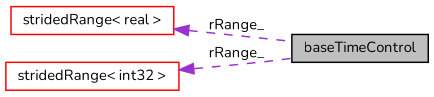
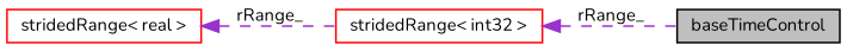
  digraph {
    fontname=Nunito
    rankdir=LR
    node [color=red fillcolor=white fontname=Nunito fontsize=10 shape=record style=filled]
    edge [color=darkorchid3 dir=back fontname=Nunito fontsize=10 labelfontname=Helvetica labelfontsize=10 style=dashed]
    n1 [color=black fillcolor=grey75 fontcolor=black height=0.2 label=baseTimeControl width=0.4]
    n2 [height=0.2 label="stridedRange\< real \>" width=0.4]
    n3 [height=0.2 label="stridedRange\< int32 \>" width=0.4]
-   n2 -> n1 [label=" rRange_"]
+   n2 -> n3 [label=" rRange_"]
    n3 -> n1 [label=" rRange_"]
  }
